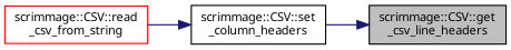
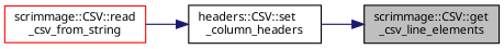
  digraph {
    fontname="Noto Sans"
    rankdir=RL
    node [color=black fillcolor=white fontname="Noto Sans" fontsize=10 shape=record style=filled]
    edge [color=midnightblue dir=back fontname="Noto Sans" fontsize=10 labelfontname=Helvetica labelfontsize=10 style=solid]
-   n1 [fillcolor=grey75 fontcolor=black height=0.2 label="scrimmage::CSV::get\l_csv_line_headers" width=0.4]
-   n2 [height=0.2 label="scrimmage::CSV::set\l_column_headers" width=0.4]
+   n1 [fillcolor=grey75 fontcolor=black height=0.2 label="scrimmage::CSV::get\l_csv_line_elements" width=0.4]
+   n2 [height=0.2 label="headers::CSV::set\l_column_headers" width=0.4]
    n3 [color=red height=0.2 label="scrimmage::CSV::read\l_csv_from_string" width=0.4]
    n1 -> n2
    n2 -> n3
  }
